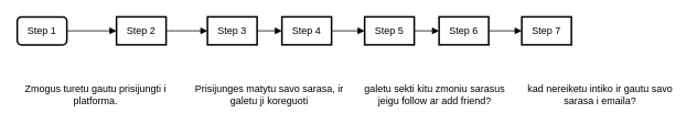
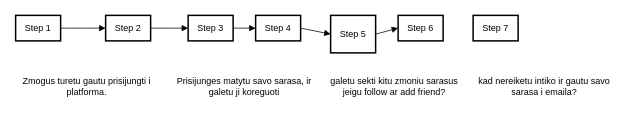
  <mxCell id="0" />
  <mxCell id="1" parent="0" />
- <mxCell id="2" value="Step 1" style="whiteSpace=wrap;strokeWidth=2;rounded=1;" parent="1" vertex="1"><mxGeometry x="20" y="20" width="60" height="34" as="geometry" /></mxCell>
+ <mxCell id="2" value="Step 1" style="whiteSpace=wrap;strokeWidth=2;" parent="1" vertex="1"><mxGeometry x="20" y="20" width="60" height="34" as="geometry" /></mxCell>
  <mxCell id="3" value="Step 2" style="whiteSpace=wrap;strokeWidth=2;" parent="1" vertex="1"><mxGeometry x="140" y="20" width="60" height="34" as="geometry" /></mxCell>
  <mxCell id="4" value="Step 3" style="whiteSpace=wrap;strokeWidth=2;" parent="1" vertex="1"><mxGeometry x="250" y="20" width="60" height="34" as="geometry" /></mxCell>
  <mxCell id="5" value="Step 4" style="whiteSpace=wrap;strokeWidth=2;" parent="1" vertex="1"><mxGeometry x="340" y="20" width="60" height="34" as="geometry" /></mxCell>
- <mxCell id="6" value="Step 5" style="whiteSpace=wrap;strokeWidth=2;" parent="1" vertex="1"><mxGeometry x="440" y="20" width="60" height="34" as="geometry" /></mxCell>
+ <mxCell id="6" value="Step 5" style="whiteSpace=wrap;strokeWidth=2;" parent="1" vertex="1"><mxGeometry x="440" y="20" width="60" height="50" as="geometry" /></mxCell>
  <mxCell id="7" value="Step 6" style="whiteSpace=wrap;strokeWidth=2;" parent="1" vertex="1"><mxGeometry x="530" y="20" width="60" height="34" as="geometry" /></mxCell>
  <mxCell id="8" value="Step 7" style="whiteSpace=wrap;strokeWidth=2;" parent="1" vertex="1"><mxGeometry x="630" y="20" width="60" height="34" as="geometry" /></mxCell>
  <mxCell id="9" value="" style="curved=1;startArrow=none;endArrow=block;exitX=1;exitY=0.5;entryX=0;entryY=0.5;" parent="1" source="2" target="3" edge="1"><mxGeometry relative="1" as="geometry"><Array as="points" /></mxGeometry></mxCell>
  <mxCell id="10" value="" style="curved=1;startArrow=none;endArrow=block;exitX=1;exitY=0.5;entryX=0;entryY=0.5;" parent="1" source="3" target="4" edge="1"><mxGeometry relative="1" as="geometry"><Array as="points" /></mxGeometry></mxCell>
  <mxCell id="11" value="" style="curved=1;startArrow=none;endArrow=block;exitX=1;exitY=0.5;entryX=0;entryY=0.5;" parent="1" source="4" target="5" edge="1"><mxGeometry relative="1" as="geometry"><Array as="points" /></mxGeometry></mxCell>
  <mxCell id="12" value="" style="curved=1;startArrow=none;endArrow=block;exitX=0.99;exitY=0.5;entryX=-0.01;entryY=0.5;" parent="1" source="5" target="6" edge="1"><mxGeometry relative="1" as="geometry"><Array as="points" /></mxGeometry></mxCell>
  <mxCell id="13" value="" style="curved=1;startArrow=none;endArrow=block;exitX=0.99;exitY=0.5;entryX=-0.01;entryY=0.5;" parent="1" source="6" target="7" edge="1"><mxGeometry relative="1" as="geometry"><Array as="points" /></mxGeometry></mxCell>
- <mxCell id="14" value="" style="curved=1;startArrow=none;endArrow=block;exitX=0.99;exitY=0.5;entryX=0.01;entryY=0.5;" parent="1" source="7" target="8" edge="1"><mxGeometry relative="1" as="geometry"><Array as="points" /></mxGeometry></mxCell>
  <mxCell id="15" value="&lt;div&gt;Prisijunges matytu savo sarasa, ir galetu ji koreguoti&lt;/div&gt;" style="text;strokeColor=none;align=center;fillColor=none;html=1;verticalAlign=middle;whiteSpace=wrap;rounded=0;" vertex="1" parent="1"><mxGeometry x="230" y="100" width="190" height="30" as="geometry" /></mxCell>
  <mxCell id="16" value="Zmogus turetu gautu prisijungti i platforma." style="text;strokeColor=none;align=center;fillColor=none;html=1;verticalAlign=middle;whiteSpace=wrap;rounded=0;" vertex="1" parent="1"><mxGeometry x="20" y="100" width="190" height="30" as="geometry" /></mxCell>
  <mxCell id="17" value="&lt;div&gt;galetu sekti kitu zmoniu sarasus jeigu follow ar add friend?&lt;/div&gt;" style="text;strokeColor=none;align=center;fillColor=none;html=1;verticalAlign=middle;whiteSpace=wrap;rounded=0;" vertex="1" parent="1"><mxGeometry x="430" y="100" width="190" height="30" as="geometry" /></mxCell>
  <mxCell id="18" value="&lt;div&gt;kad nereiketu intiko ir gautu savo sarasa i emaila?&lt;/div&gt;" style="text;strokeColor=none;align=center;fillColor=none;html=1;verticalAlign=middle;whiteSpace=wrap;rounded=0;" vertex="1" parent="1"><mxGeometry x="630" y="100" width="190" height="30" as="geometry" /></mxCell>
